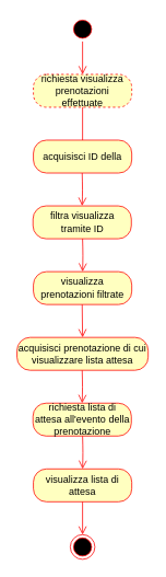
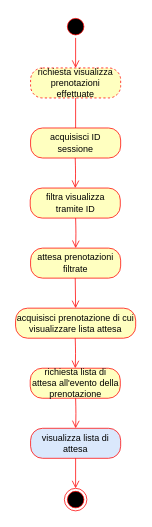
  <mxCell id="0" />
  <mxCell id="1" parent="0" />
  <mxCell id="2" value="" style="ellipse;html=1;shape=startState;fillColor=#000000;strokeColor=#ff0000;" vertex="1" parent="1"><mxGeometry x="85" y="20" width="30" height="30" as="geometry" /></mxCell>
  <mxCell id="3" value="" style="edgeStyle=orthogonalEdgeStyle;html=1;verticalAlign=bottom;endArrow=open;endSize=8;strokeColor=#ff0000;entryX=0.5;entryY=0;entryDx=0;entryDy=0;" edge="1" parent="1" source="2" target="4"><mxGeometry relative="1" as="geometry"><mxPoint x="100" y="100" as="targetPoint" /></mxGeometry></mxCell>
  <mxCell id="4" value="richiesta visualizza prenotazioni effettuate" style="rounded=1;whiteSpace=wrap;html=1;arcSize=40;fontColor=#000000;fillColor=#ffffc0;strokeColor=#ff0000;dashed=1;" vertex="1" parent="1"><mxGeometry x="40" y="90" width="120" height="40" as="geometry" /></mxCell>
  <mxCell id="5" value="" style="edgeStyle=orthogonalEdgeStyle;html=1;verticalAlign=bottom;endArrow=none;endSize=8;strokeColor=#ff0000;entryX=0.5;entryY=0;entryDx=0;entryDy=0;" edge="1" parent="1" source="4" target="6"><mxGeometry relative="1" as="geometry"><mxPoint x="146" y="200" as="targetPoint" /></mxGeometry></mxCell>
- <mxCell id="6" value="acquisisci ID della" style="rounded=1;whiteSpace=wrap;html=1;arcSize=40;fontColor=#000000;fillColor=#ffffc0;strokeColor=#ff0000;" vertex="1" parent="1"><mxGeometry x="40" y="170" width="120" height="40" as="geometry" /></mxCell>
+ <mxCell id="6" value="acquisisci ID sessione" style="rounded=1;whiteSpace=wrap;html=1;arcSize=40;fontColor=#000000;fillColor=#ffffc0;strokeColor=#ff0000;" vertex="1" parent="1"><mxGeometry x="40" y="170" width="120" height="40" as="geometry" /></mxCell>
  <mxCell id="7" value="" style="edgeStyle=orthogonalEdgeStyle;html=1;verticalAlign=bottom;endArrow=open;endSize=8;strokeColor=#ff0000;entryX=0.5;entryY=0;entryDx=0;entryDy=0;" edge="1" parent="1" target="8"><mxGeometry relative="1" as="geometry"><mxPoint x="145.5" y="280" as="targetPoint" /><mxPoint x="99.5" y="210" as="sourcePoint" /></mxGeometry></mxCell>
  <mxCell id="8" value="filtra visualizza tramite ID" style="rounded=1;whiteSpace=wrap;html=1;arcSize=40;fontColor=#000000;fillColor=#ffffc0;strokeColor=#ff0000;" vertex="1" parent="1"><mxGeometry x="39.5" y="250" width="120" height="40" as="geometry" /></mxCell>
  <mxCell id="9" value="" style="edgeStyle=orthogonalEdgeStyle;html=1;verticalAlign=bottom;endArrow=open;endSize=8;strokeColor=#ff0000;entryX=0.5;entryY=0;entryDx=0;entryDy=0;" edge="1" parent="1" target="10"><mxGeometry relative="1" as="geometry"><mxPoint x="146" y="360" as="targetPoint" /><mxPoint x="100" y="290" as="sourcePoint" /></mxGeometry></mxCell>
- <mxCell id="10" value="visualizza prenotazioni filtrate" style="rounded=1;whiteSpace=wrap;html=1;arcSize=40;fontColor=#000000;fillColor=#ffffc0;strokeColor=#ff0000;" vertex="1" parent="1"><mxGeometry x="40" y="330" width="120" height="40" as="geometry" /></mxCell>
+ <mxCell id="10" value="attesa prenotazioni filtrate" style="rounded=1;whiteSpace=wrap;html=1;arcSize=40;fontColor=#000000;fillColor=#ffffc0;strokeColor=#ff0000;" vertex="1" parent="1"><mxGeometry x="40" y="330" width="120" height="40" as="geometry" /></mxCell>
  <mxCell id="11" value="" style="edgeStyle=orthogonalEdgeStyle;html=1;verticalAlign=bottom;endArrow=open;endSize=8;strokeColor=#ff0000;entryX=0.5;entryY=0;entryDx=0;entryDy=0;" edge="1" parent="1" target="12"><mxGeometry relative="1" as="geometry"><mxPoint x="145.5" y="440" as="targetPoint" /><mxPoint x="99.5" y="370" as="sourcePoint" /></mxGeometry></mxCell>
  <mxCell id="12" value="acquisisci prenotazione di cui visualizzare lista attesa" style="rounded=1;whiteSpace=wrap;html=1;arcSize=40;fontColor=#000000;fillColor=#ffffc0;strokeColor=#ff0000;" vertex="1" parent="1"><mxGeometry x="20" y="410" width="160" height="40" as="geometry" /></mxCell>
  <mxCell id="13" value="" style="edgeStyle=orthogonalEdgeStyle;html=1;verticalAlign=bottom;endArrow=open;endSize=8;strokeColor=#ff0000;entryX=0.5;entryY=0;entryDx=0;entryDy=0;" edge="1" parent="1" target="14"><mxGeometry relative="1" as="geometry"><mxPoint x="145.5" y="520" as="targetPoint" /><mxPoint x="99.5" y="450" as="sourcePoint" /></mxGeometry></mxCell>
  <mxCell id="14" value="richiesta lista di attesa all'evento della prenotazione" style="rounded=1;whiteSpace=wrap;html=1;arcSize=40;fontColor=#000000;fillColor=#ffffc0;strokeColor=#ff0000;" vertex="1" parent="1"><mxGeometry x="39.5" y="490" width="120" height="40" as="geometry" /></mxCell>
  <mxCell id="15" value="" style="ellipse;html=1;shape=endState;fillColor=#000000;strokeColor=#ff0000;" vertex="1" parent="1"><mxGeometry x="85" y="650" width="30" height="30" as="geometry" /></mxCell>
  <mxCell id="16" value="" style="edgeStyle=orthogonalEdgeStyle;html=1;verticalAlign=bottom;endArrow=open;endSize=8;strokeColor=#ff0000;entryX=0.5;entryY=0;entryDx=0;entryDy=0;" edge="1" parent="1" target="17"><mxGeometry relative="1" as="geometry"><mxPoint x="146" y="600" as="targetPoint" /><mxPoint x="100" y="530" as="sourcePoint" /></mxGeometry></mxCell>
- <mxCell id="17" value="visualizza lista di attesa" style="rounded=1;whiteSpace=wrap;html=1;arcSize=40;fontColor=#000000;fillColor=#ffffc0;strokeColor=#ff0000;" vertex="1" parent="1"><mxGeometry x="40" y="570" width="120" height="40" as="geometry" /></mxCell>
+ <mxCell id="17" value="visualizza lista di attesa" style="rounded=1;whiteSpace=wrap;html=1;arcSize=40;fontColor=#000000;fillColor=#dae8fc;strokeColor=#ff0000;" vertex="1" parent="1"><mxGeometry x="40" y="570" width="120" height="40" as="geometry" /></mxCell>
  <mxCell id="18" value="" style="edgeStyle=orthogonalEdgeStyle;html=1;verticalAlign=bottom;endArrow=open;endSize=8;strokeColor=#ff0000;entryX=0.5;entryY=0;entryDx=0;entryDy=0;" edge="1" parent="1"><mxGeometry relative="1" as="geometry"><mxPoint x="100" y="650" as="targetPoint" /><mxPoint x="100" y="610" as="sourcePoint" /></mxGeometry></mxCell>
